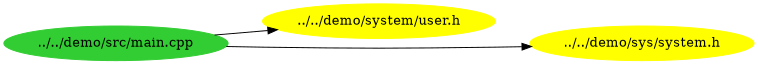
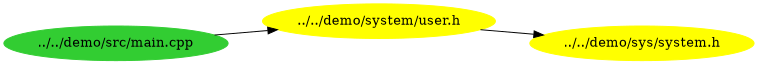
  digraph {
    rankdir=LR
    node [color=yellow style=filled]
    n1 [color=limegreen label="../../demo/src/main.cpp"]
    n2 [label="../../demo/system/user.h"]
    n3 [label="../../demo/sys/system.h"]
    n1 -> n2
-   n1 -> n3
+   n2 -> n3
  }
